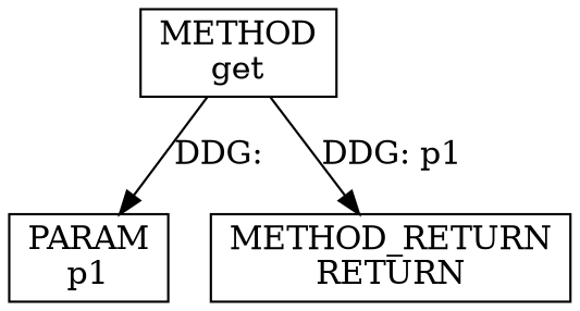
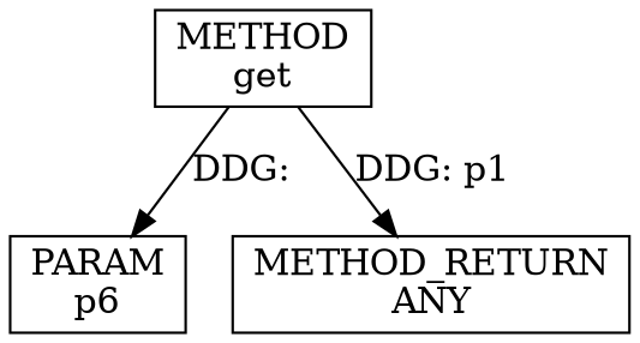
  digraph {
    node [shape=rect]
    n1 [label=<METHOD<BR/>get>]
-   n2 [label=<PARAM<BR/>p1>]
-   n3 [label=<METHOD_RETURN<BR/>RETURN>]
+   n2 [label=<PARAM<BR/>p6>]
+   n3 [label=<METHOD_RETURN<BR/>ANY>]
    n1 -> n2 [label="DDG: "]
    n1 -> n3 [label="DDG: p1"]
  }
